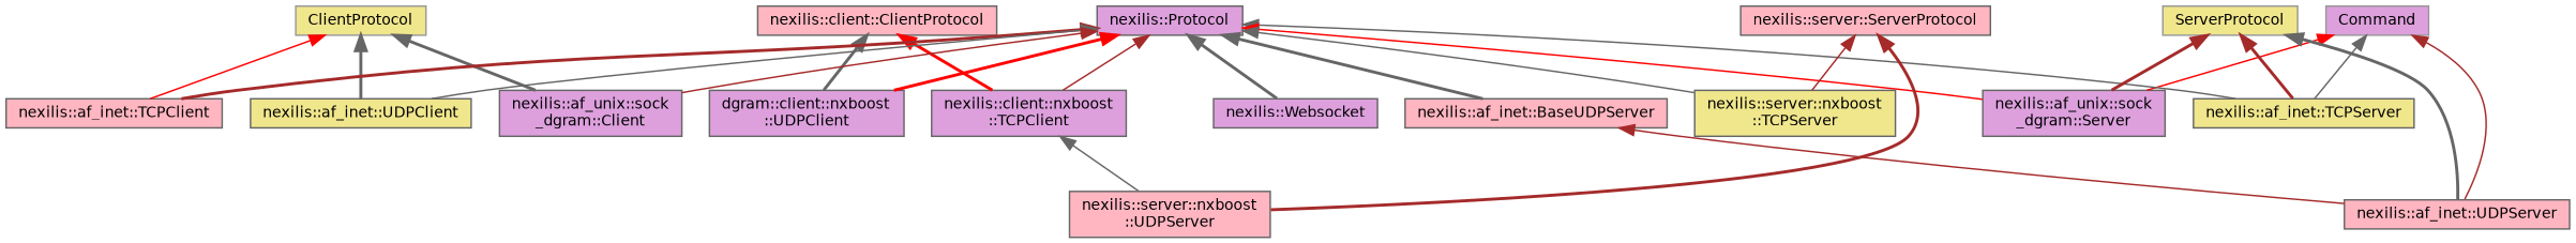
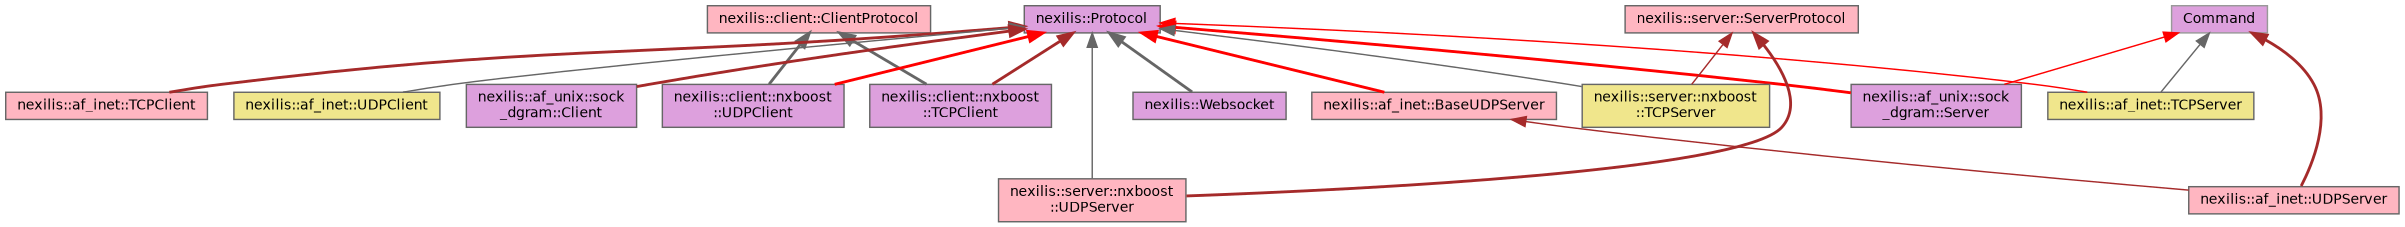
  digraph {
    rankdir=TB
    node [color=grey40 fillcolor=plum fontname=Helvetica fontsize=10 shape=box style=filled]
    edge [color=gray40 dir=back fontname=Helvetica fontsize=10 labelfontname=Helvetica labelfontsize=10 style=bold]
-   n1 [color=grey60 fillcolor=khaki height=0.2 label=ClientProtocol width=0.4]
    n2 [fillcolor=lightpink height=0.2 label="nexilis::af_inet::TCPClient" width=0.4]
    n3 [fillcolor=khaki height=0.2 label="nexilis::af_inet::UDPClient" width=0.4]
    n4 [height=0.2 label="nexilis::af_unix::sock\l_dgram::Client" width=0.4]
    n5 [fillcolor=lightpink height=0.2 label="nexilis::client::ClientProtocol" width=0.4]
    n6 [height=0.2 label="nexilis::client::nxboost\l::TCPClient" width=0.4]
-   n7 [height=0.2 label="dgram::client::nxboost\l::UDPClient" width=0.4]
+   n7 [height=0.2 label="nexilis::client::nxboost\l::UDPClient" width=0.4]
    n8 [color=grey60 height=0.2 label=Command width=0.4]
    n9 [fillcolor=khaki height=0.2 label="nexilis::af_inet::TCPServer" width=0.4]
    n10 [fillcolor=lightpink height=0.2 label="nexilis::af_inet::UDPServer" width=0.4]
    n11 [height=0.2 label="nexilis::af_unix::sock\l_dgram::Server" width=0.4]
    n12 [height=0.2 label="nexilis::Protocol" width=0.4]
    n13 [height=0.2 label="nexilis::Websocket" width=0.4]
    n14 [fillcolor=lightpink height=0.2 label="nexilis::af_inet::BaseUDPServer" width=0.4]
    n15 [fillcolor=khaki height=0.2 label="nexilis::server::nxboost\l::TCPServer" width=0.4]
    n16 [fillcolor=lightpink height=0.2 label="nexilis::server::nxboost\l::UDPServer" width=0.4]
    n17 [fillcolor=lightpink height=0.2 label="nexilis::server::ServerProtocol" width=0.4]
-   n18 [color=grey60 fillcolor=khaki height=0.2 label=ServerProtocol width=0.4]
-   n1 -> n2 [color=red style=solid]
-   n1 -> n3
-   n1 -> n4
-   n5 -> n6 [color=red]
+   n5 -> n6
    n5 -> n7
    n8 -> n9 [style=solid]
-   n8 -> n10 [color=brown style=solid]
+   n8 -> n10 [color=brown]
    n8 -> n11 [color=red style=solid]
    n12 -> n2 [color=brown]
    n12 -> n3 [style=solid]
-   n12 -> n4 [color=brown style=solid]
-   n12 -> n6 [color=brown style=solid]
+   n12 -> n4 [color=brown]
+   n12 -> n6 [color=brown]
    n12 -> n7 [color=red]
-   n12 -> n9 [style=solid]
-   n12 -> n11 [color=red style=solid]
+   n12 -> n9 [color=red style=solid]
+   n12 -> n11 [color=red]
    n12 -> n13
-   n12 -> n14
+   n12 -> n14 [color=red]
    n12 -> n15 [style=solid]
-   n6 -> n16 [style=solid]
+   n12 -> n16 [style=solid]
    n14 -> n10 [color=brown style=solid]
    n17 -> n15 [color=brown style=solid]
    n17 -> n16 [color=brown]
-   n18 -> n9 [color=brown]
-   n18 -> n10
-   n18 -> n11 [color=brown]
  }
